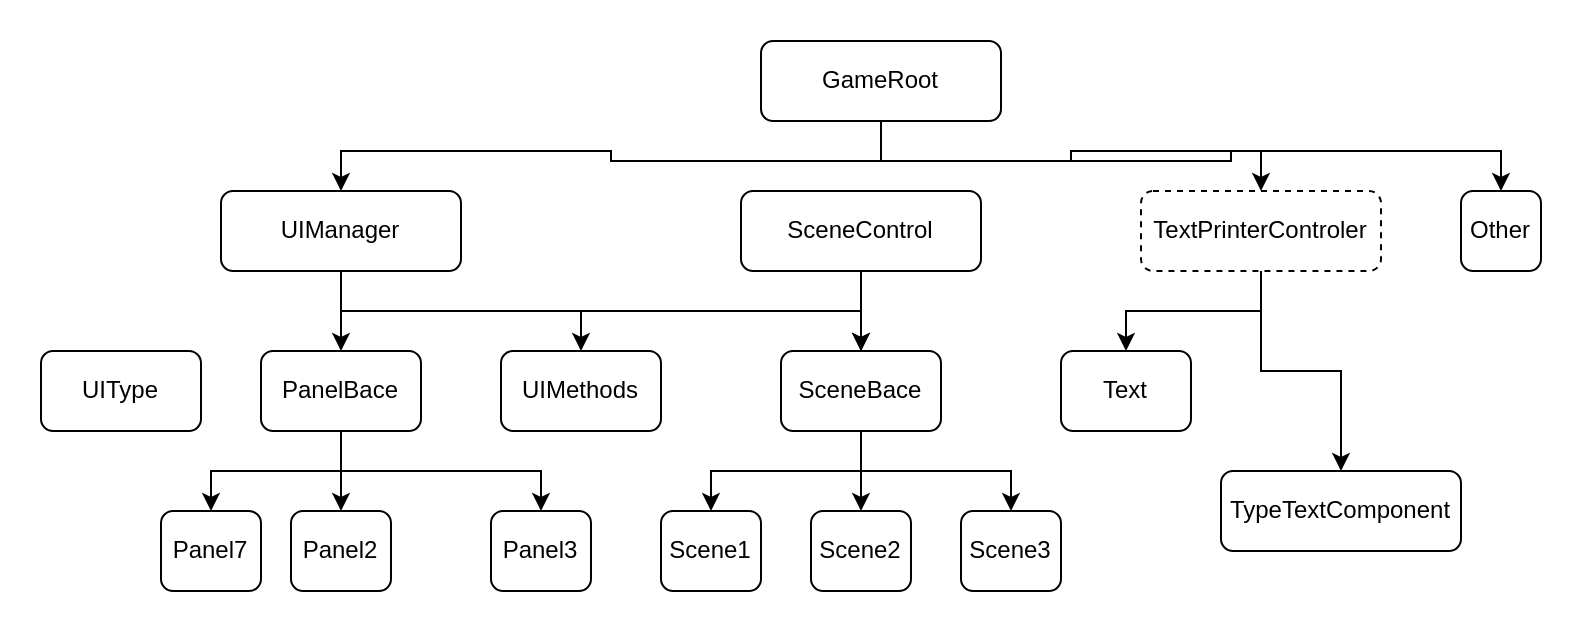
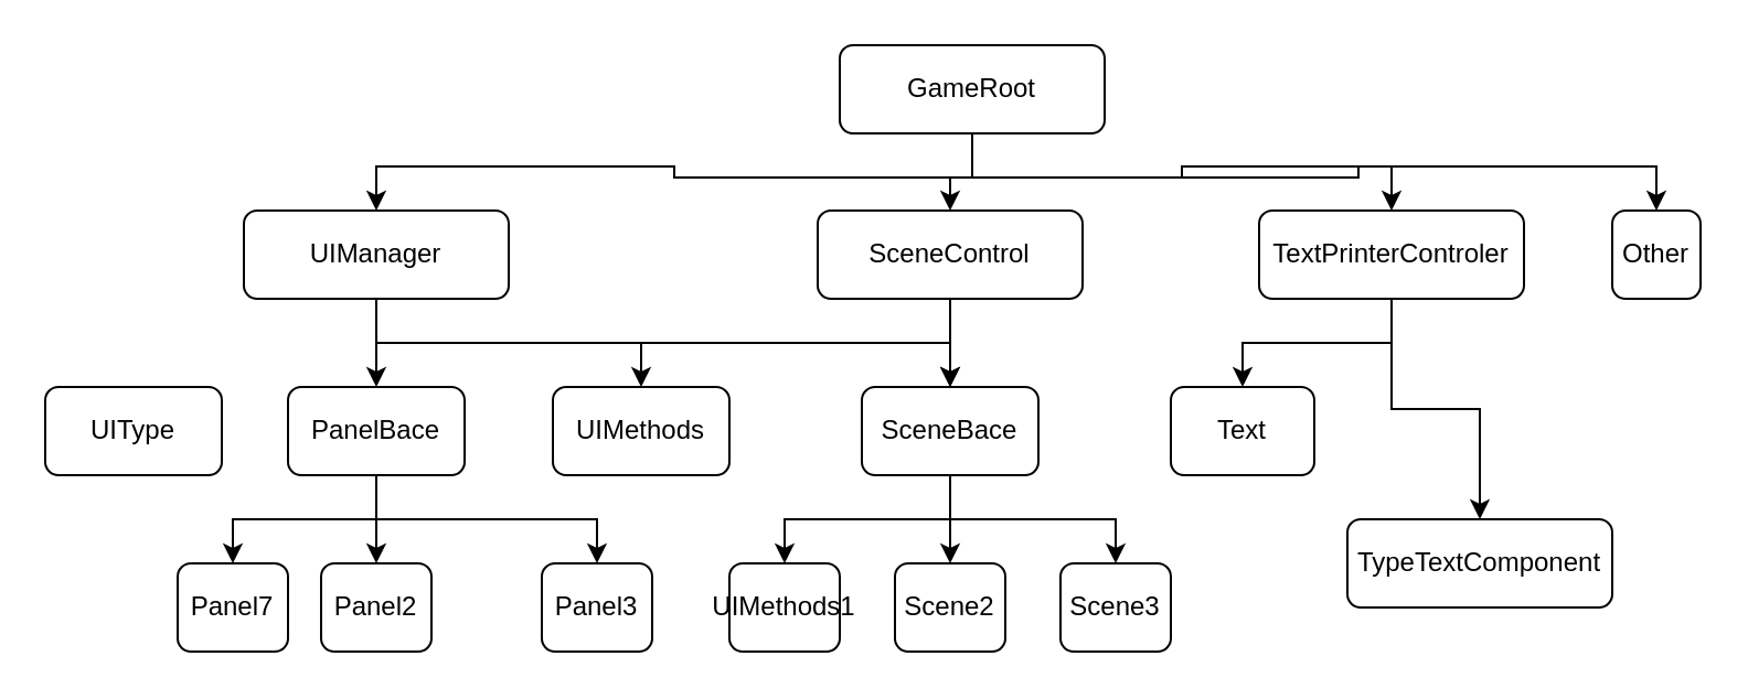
  <mxCell id="0" />
  <mxCell id="1" parent="0" />
  <mxCell id="2" style="edgeStyle=orthogonalEdgeStyle;rounded=0;orthogonalLoop=1;jettySize=auto;html=1;exitX=0.5;exitY=1;exitDx=0;exitDy=0;entryX=0.5;entryY=0;entryDx=0;entryDy=0;" edge="1" parent="1" source="6" target="10"><mxGeometry relative="1" as="geometry" /></mxCell>
+ <mxCell id="3" style="edgeStyle=orthogonalEdgeStyle;rounded=0;orthogonalLoop=1;jettySize=auto;html=1;exitX=0.5;exitY=1;exitDx=0;exitDy=0;" edge="1" parent="1" source="6" target="17"><mxGeometry relative="1" as="geometry" /></mxCell>
  <mxCell id="4" style="edgeStyle=orthogonalEdgeStyle;rounded=0;orthogonalLoop=1;jettySize=auto;html=1;exitX=0.5;exitY=1;exitDx=0;exitDy=0;entryX=0.5;entryY=0;entryDx=0;entryDy=0;" edge="1" parent="1" source="6" target="31"><mxGeometry relative="1" as="geometry" /></mxCell>
  <mxCell id="5" style="edgeStyle=orthogonalEdgeStyle;rounded=0;orthogonalLoop=1;jettySize=auto;html=1;exitX=0.5;exitY=1;exitDx=0;exitDy=0;entryX=0.5;entryY=0;entryDx=0;entryDy=0;" edge="1" parent="1" source="6" target="34"><mxGeometry relative="1" as="geometry" /></mxCell>
  <mxCell id="6" value="GameRoot" style="rounded=1;whiteSpace=wrap;html=1;" vertex="1" parent="1"><mxGeometry x="380" y="20" width="120" height="40" as="geometry" /></mxCell>
  <mxCell id="7" style="edgeStyle=orthogonalEdgeStyle;rounded=0;orthogonalLoop=1;jettySize=auto;html=1;exitX=0.5;exitY=1;exitDx=0;exitDy=0;" edge="1" parent="1" source="10" target="21"><mxGeometry relative="1" as="geometry" /></mxCell>
  <mxCell id="8" style="edgeStyle=orthogonalEdgeStyle;rounded=0;orthogonalLoop=1;jettySize=auto;html=1;exitX=0.5;exitY=1;exitDx=0;exitDy=0;entryX=0.5;entryY=0;entryDx=0;entryDy=0;" edge="1" parent="1" source="10" target="23"><mxGeometry relative="1" as="geometry" /></mxCell>
  <mxCell id="9" style="edgeStyle=orthogonalEdgeStyle;rounded=0;orthogonalLoop=1;jettySize=auto;html=1;exitX=0.5;exitY=1;exitDx=0;exitDy=0;entryX=0.5;entryY=0;entryDx=0;entryDy=0;" edge="1" parent="1" source="10" target="14"><mxGeometry relative="1" as="geometry" /></mxCell>
  <mxCell id="10" value="UIManager" style="rounded=1;whiteSpace=wrap;html=1;" vertex="1" parent="1"><mxGeometry x="110" y="95" width="120" height="40" as="geometry" /></mxCell>
  <mxCell id="11" style="edgeStyle=orthogonalEdgeStyle;rounded=0;orthogonalLoop=1;jettySize=auto;html=1;exitX=0.5;exitY=1;exitDx=0;exitDy=0;entryX=0.5;entryY=0;entryDx=0;entryDy=0;" edge="1" parent="1" source="14" target="26"><mxGeometry relative="1" as="geometry" /></mxCell>
  <mxCell id="12" style="edgeStyle=orthogonalEdgeStyle;rounded=0;orthogonalLoop=1;jettySize=auto;html=1;exitX=0.5;exitY=1;exitDx=0;exitDy=0;entryX=0.5;entryY=0;entryDx=0;entryDy=0;" edge="1" parent="1" source="14" target="27"><mxGeometry relative="1" as="geometry" /></mxCell>
  <mxCell id="13" style="edgeStyle=orthogonalEdgeStyle;rounded=0;orthogonalLoop=1;jettySize=auto;html=1;exitX=0.5;exitY=1;exitDx=0;exitDy=0;entryX=0.5;entryY=0;entryDx=0;entryDy=0;" edge="1" parent="1" source="14" target="28"><mxGeometry relative="1" as="geometry" /></mxCell>
  <mxCell id="14" value="PanelBace" style="rounded=1;whiteSpace=wrap;html=1;" vertex="1" parent="1"><mxGeometry x="130" y="175" width="80" height="40" as="geometry" /></mxCell>
  <mxCell id="15" value="UIType" style="rounded=1;whiteSpace=wrap;html=1;" vertex="1" parent="1"><mxGeometry x="20" y="175" width="80" height="40" as="geometry" /></mxCell>
  <mxCell id="16" style="edgeStyle=orthogonalEdgeStyle;rounded=0;orthogonalLoop=1;jettySize=auto;html=1;exitX=0.5;exitY=1;exitDx=0;exitDy=0;entryX=0.5;entryY=0;entryDx=0;entryDy=0;" edge="1" parent="1" source="17" target="21"><mxGeometry relative="1" as="geometry" /></mxCell>
  <mxCell id="17" value="SceneControl" style="rounded=1;whiteSpace=wrap;html=1;" vertex="1" parent="1"><mxGeometry x="370" y="95" width="120" height="40" as="geometry" /></mxCell>
  <mxCell id="18" style="edgeStyle=orthogonalEdgeStyle;rounded=0;orthogonalLoop=1;jettySize=auto;html=1;exitX=0.5;exitY=1;exitDx=0;exitDy=0;entryX=0.5;entryY=0;entryDx=0;entryDy=0;" edge="1" parent="1" source="21" target="22"><mxGeometry relative="1" as="geometry"><Array as="points"><mxPoint x="430" y="235" /><mxPoint x="355" y="235" /></Array></mxGeometry></mxCell>
  <mxCell id="19" style="edgeStyle=orthogonalEdgeStyle;rounded=0;orthogonalLoop=1;jettySize=auto;html=1;exitX=0.5;exitY=1;exitDx=0;exitDy=0;" edge="1" parent="1" source="21" target="24"><mxGeometry relative="1" as="geometry" /></mxCell>
  <mxCell id="20" style="edgeStyle=orthogonalEdgeStyle;rounded=0;orthogonalLoop=1;jettySize=auto;html=1;exitX=0.5;exitY=1;exitDx=0;exitDy=0;entryX=0.5;entryY=0;entryDx=0;entryDy=0;" edge="1" parent="1" source="21" target="25"><mxGeometry relative="1" as="geometry" /></mxCell>
  <mxCell id="21" value="SceneBace" style="rounded=1;whiteSpace=wrap;html=1;" vertex="1" parent="1"><mxGeometry x="390" y="175" width="80" height="40" as="geometry" /></mxCell>
- <mxCell id="22" value="Scene1" style="rounded=1;whiteSpace=wrap;html=1;" vertex="1" parent="1"><mxGeometry x="330" y="255" width="50" height="40" as="geometry" /></mxCell>
+ <mxCell id="22" value="UIMethods1" style="rounded=1;whiteSpace=wrap;html=1;" vertex="1" parent="1"><mxGeometry x="330" y="255" width="50" height="40" as="geometry" /></mxCell>
  <mxCell id="23" value="UIMethods" style="rounded=1;whiteSpace=wrap;html=1;" vertex="1" parent="1"><mxGeometry x="250" y="175" width="80" height="40" as="geometry" /></mxCell>
  <mxCell id="24" value="Scene2" style="rounded=1;whiteSpace=wrap;html=1;" vertex="1" parent="1"><mxGeometry x="405" y="255" width="50" height="40" as="geometry" /></mxCell>
  <mxCell id="25" value="Scene3" style="rounded=1;whiteSpace=wrap;html=1;" vertex="1" parent="1"><mxGeometry x="480" y="255" width="50" height="40" as="geometry" /></mxCell>
  <mxCell id="26" value="Panel7" style="rounded=1;whiteSpace=wrap;html=1;" vertex="1" parent="1"><mxGeometry x="80" y="255" width="50" height="40" as="geometry" /></mxCell>
  <mxCell id="27" value="Panel2" style="rounded=1;whiteSpace=wrap;html=1;" vertex="1" parent="1"><mxGeometry x="145" y="255" width="50" height="40" as="geometry" /></mxCell>
  <mxCell id="28" value="Panel3" style="rounded=1;whiteSpace=wrap;html=1;" vertex="1" parent="1"><mxGeometry x="245" y="255" width="50" height="40" as="geometry" /></mxCell>
  <mxCell id="29" style="edgeStyle=orthogonalEdgeStyle;rounded=0;orthogonalLoop=1;jettySize=auto;html=1;exitX=0.5;exitY=1;exitDx=0;exitDy=0;entryX=0.5;entryY=0;entryDx=0;entryDy=0;" edge="1" parent="1" source="31" target="32"><mxGeometry relative="1" as="geometry" /></mxCell>
  <mxCell id="30" style="edgeStyle=orthogonalEdgeStyle;rounded=0;orthogonalLoop=1;jettySize=auto;html=1;exitX=0.5;exitY=1;exitDx=0;exitDy=0;entryX=0.5;entryY=0;entryDx=0;entryDy=0;" edge="1" parent="1" source="31" target="33"><mxGeometry relative="1" as="geometry" /></mxCell>
- <mxCell id="31" value="TextPrinterControler" style="rounded=1;whiteSpace=wrap;html=1;dashed=1;" vertex="1" parent="1"><mxGeometry x="570" y="95" width="120" height="40" as="geometry" /></mxCell>
+ <mxCell id="31" value="TextPrinterControler" style="rounded=1;whiteSpace=wrap;html=1;" vertex="1" parent="1"><mxGeometry x="570" y="95" width="120" height="40" as="geometry" /></mxCell>
  <mxCell id="32" value="TypeTextComponent" style="rounded=1;whiteSpace=wrap;html=1;" vertex="1" parent="1"><mxGeometry x="610" y="235" width="120" height="40" as="geometry" /></mxCell>
  <mxCell id="33" value="Text" style="rounded=1;whiteSpace=wrap;html=1;" vertex="1" parent="1"><mxGeometry x="530" y="175" width="65" height="40" as="geometry" /></mxCell>
  <mxCell id="34" value="Other" style="rounded=1;whiteSpace=wrap;html=1;" vertex="1" parent="1"><mxGeometry x="730" y="95" width="40" height="40" as="geometry" /></mxCell>
